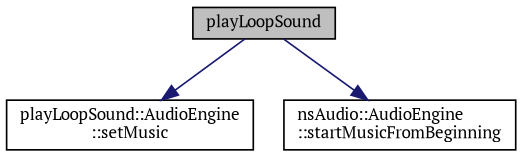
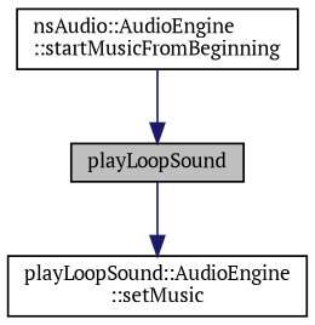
  digraph {
    fontname="PT Serif"
    rankdir=TB
    node [color=black fillcolor=white fontname="PT Serif" fontsize=10 shape=record style=filled]
    edge [color=midnightblue fontname="PT Serif" fontsize=10 labelfontname=Helvetica labelfontsize=10 style=solid]
    n1 [fillcolor=grey75 fontcolor=black height=0.2 label=playLoopSound width=0.4]
    n2 [height=0.2 label="playLoopSound::AudioEngine\l::setMusic" width=0.4]
    n3 [height=0.2 label="nsAudio::AudioEngine\l::startMusicFromBeginning" width=0.4]
    n1 -> n2
-   n1 -> n3
+   n3 -> n1
  }
